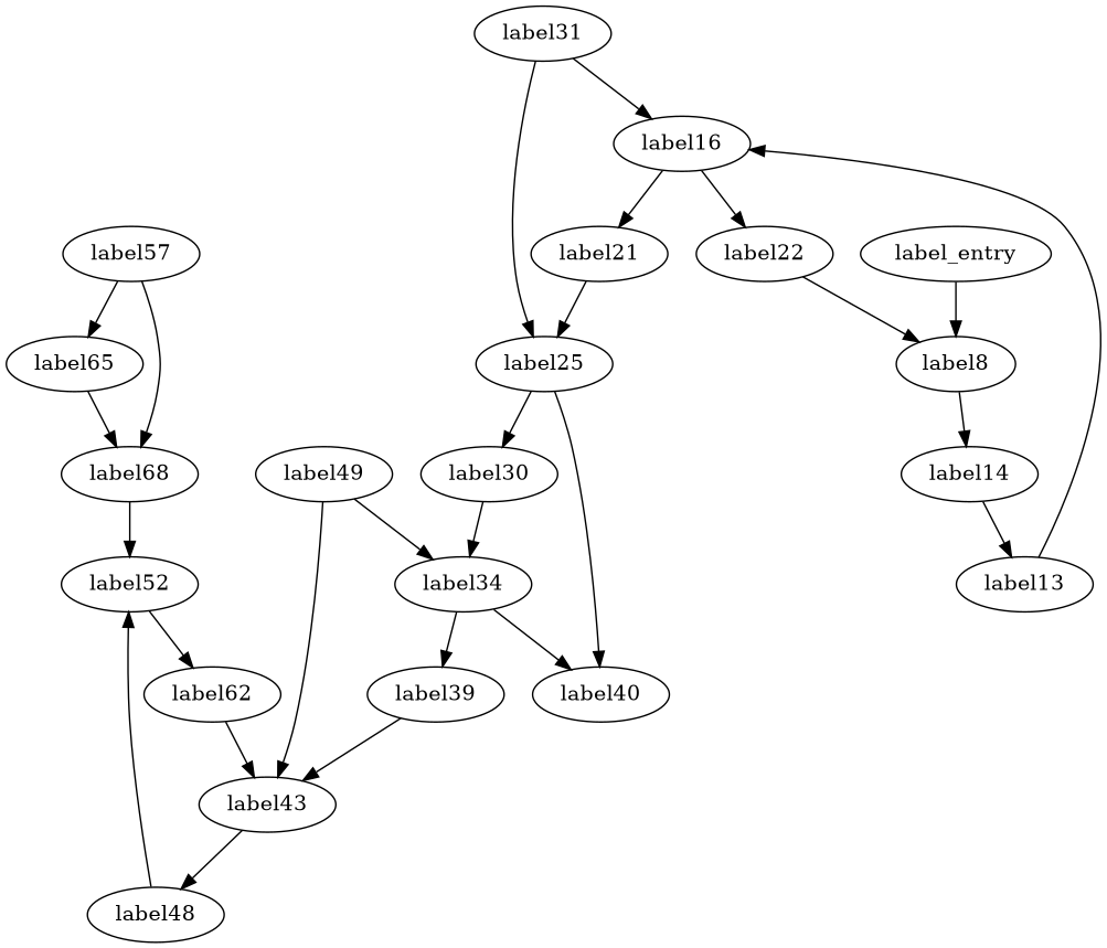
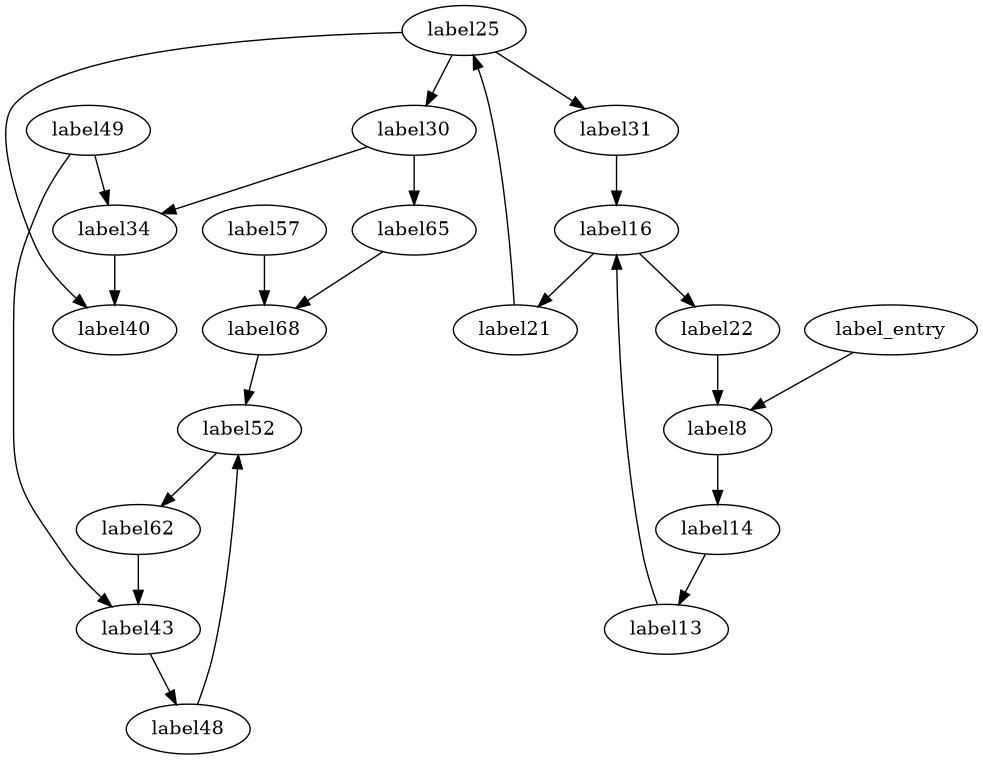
  digraph {
    label52
    label62
    label57
    label65
    label68
    label43
    label48
    label49
    label34
-   label39
    label40
    label30
    label8
    label14
    label13
    label16
    label21
    label22
    label25
    label31
    label_entry
    label52 -> label62
    label62 -> label43
-   label57 -> label65
+   label30 -> label65
    label57 -> label68
    label65 -> label68
    label68 -> label52
    label43 -> label48
    label48 -> label52
    label49 -> label43
    label49 -> label34
-   label34 -> label39
    label34 -> label40
-   label39 -> label43
    label30 -> label34
    label8 -> label14
    label14 -> label13
    label13 -> label16
    label16 -> label21
    label16 -> label22
    label21 -> label25
    label22 -> label8
    label25 -> label40
    label25 -> label30
-   label31 -> label25
+   label25 -> label31
    label31 -> label16
    label_entry -> label8
  }
